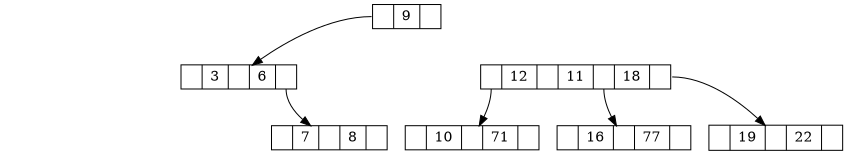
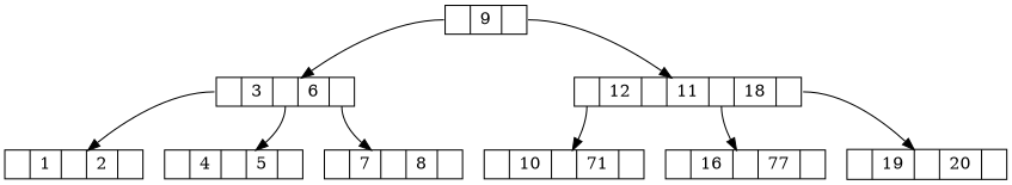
  digraph {
    node [shape=record]
    edge [tailport=p0]
    n1 [height=.1 label="<p0> | 9 | <p1>"]
    n2 [height=.1 label="<p0> | 3 | <p1> | 6 | <p2>"]
    n3 [height=.1 label="<p0> | 12 | <p1> | 11 | <p2> | 18 | <p3>"]
+   n4 [height=.1 label="<p0> | 1 | <p1> | 2 | <p2>"]
+   n5 [height=.1 label="<p0> | 4 | <p1> | 5 | <p2>"]
    n6 [height=.1 label="<p0> | 7 | <p1> | 8 | <p2>"]
    n7 [height=.1 label="<p0> | 10 | <p1> | 71 | <p2>"]
    n8 [height=.1 label="<p0> | 16 | <p1> | 77 | <p2>"]
-   n9 [height=.1 label="<p0> | 19 | <p1> | 22 | <p2>"]
+   n9 [height=.1 label="<p0> | 19 | <p1> | 20 | <p2>"]
    n1 -> n2
+   n1 -> n3 [tailport=p1]
+   n2 -> n4
+   n2 -> n5 [tailport=p1]
    n2 -> n6 [tailport=p2]
    n3 -> n7
    n3 -> n8 [tailport=p2]
    n3 -> n9 [tailport=p3]
  }
